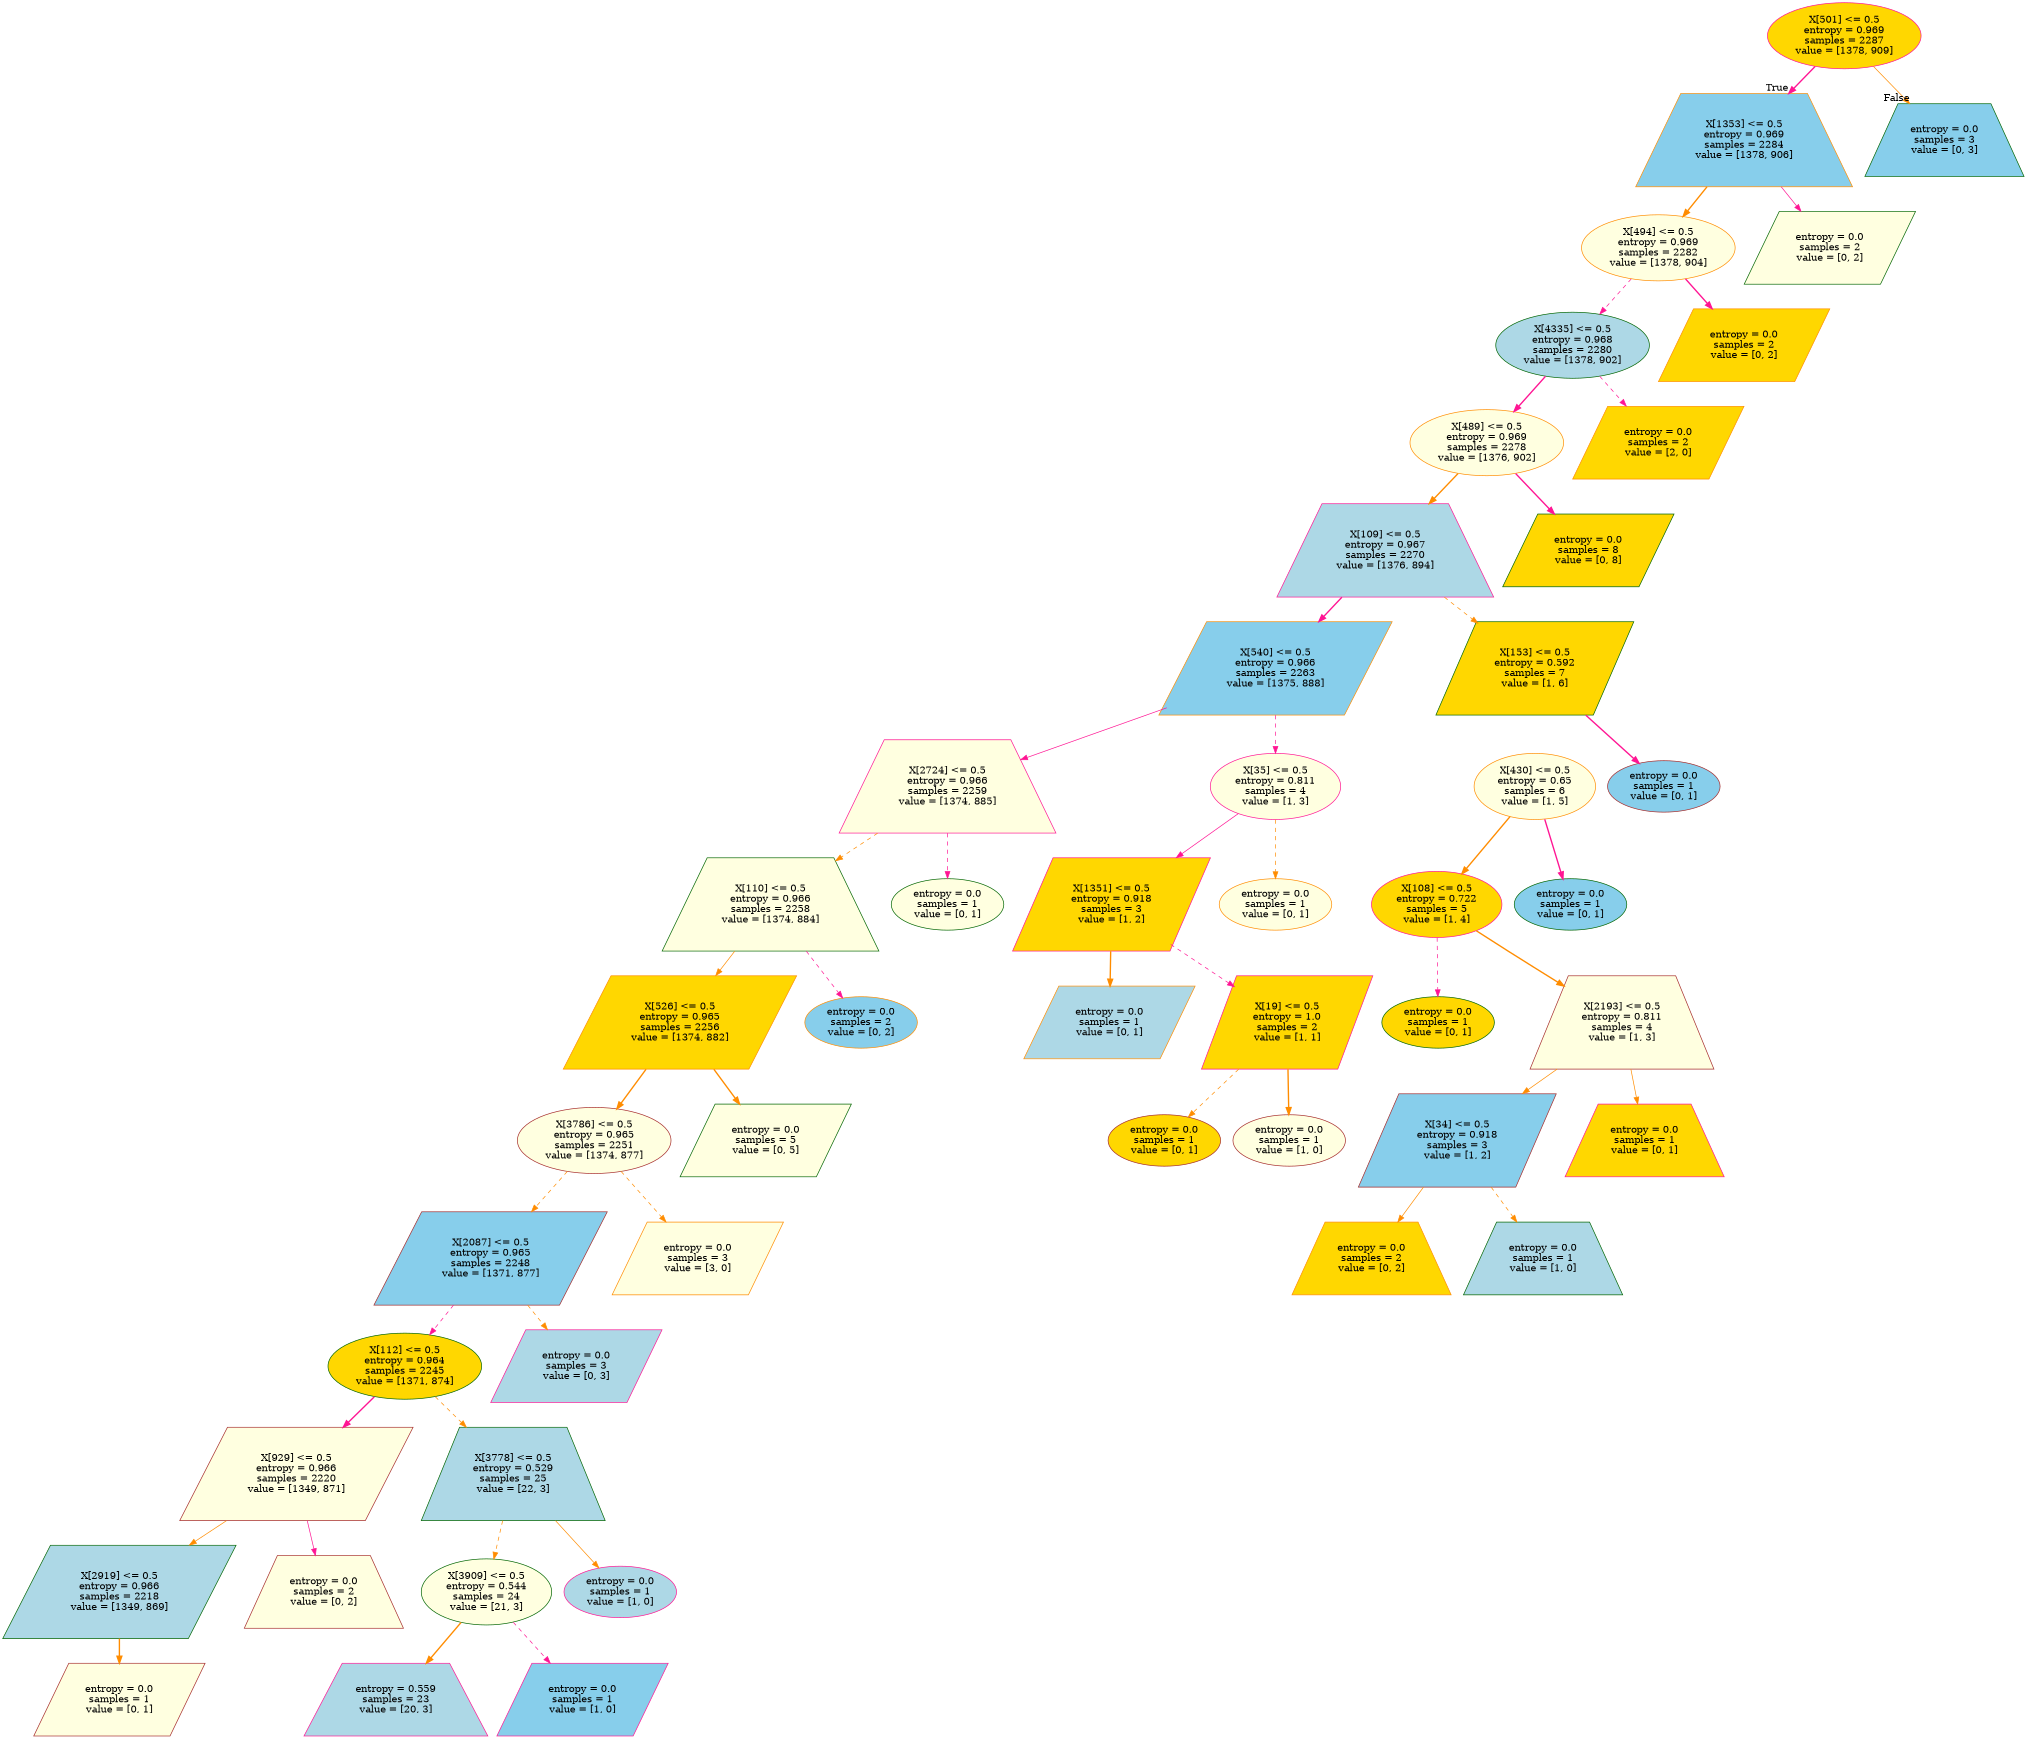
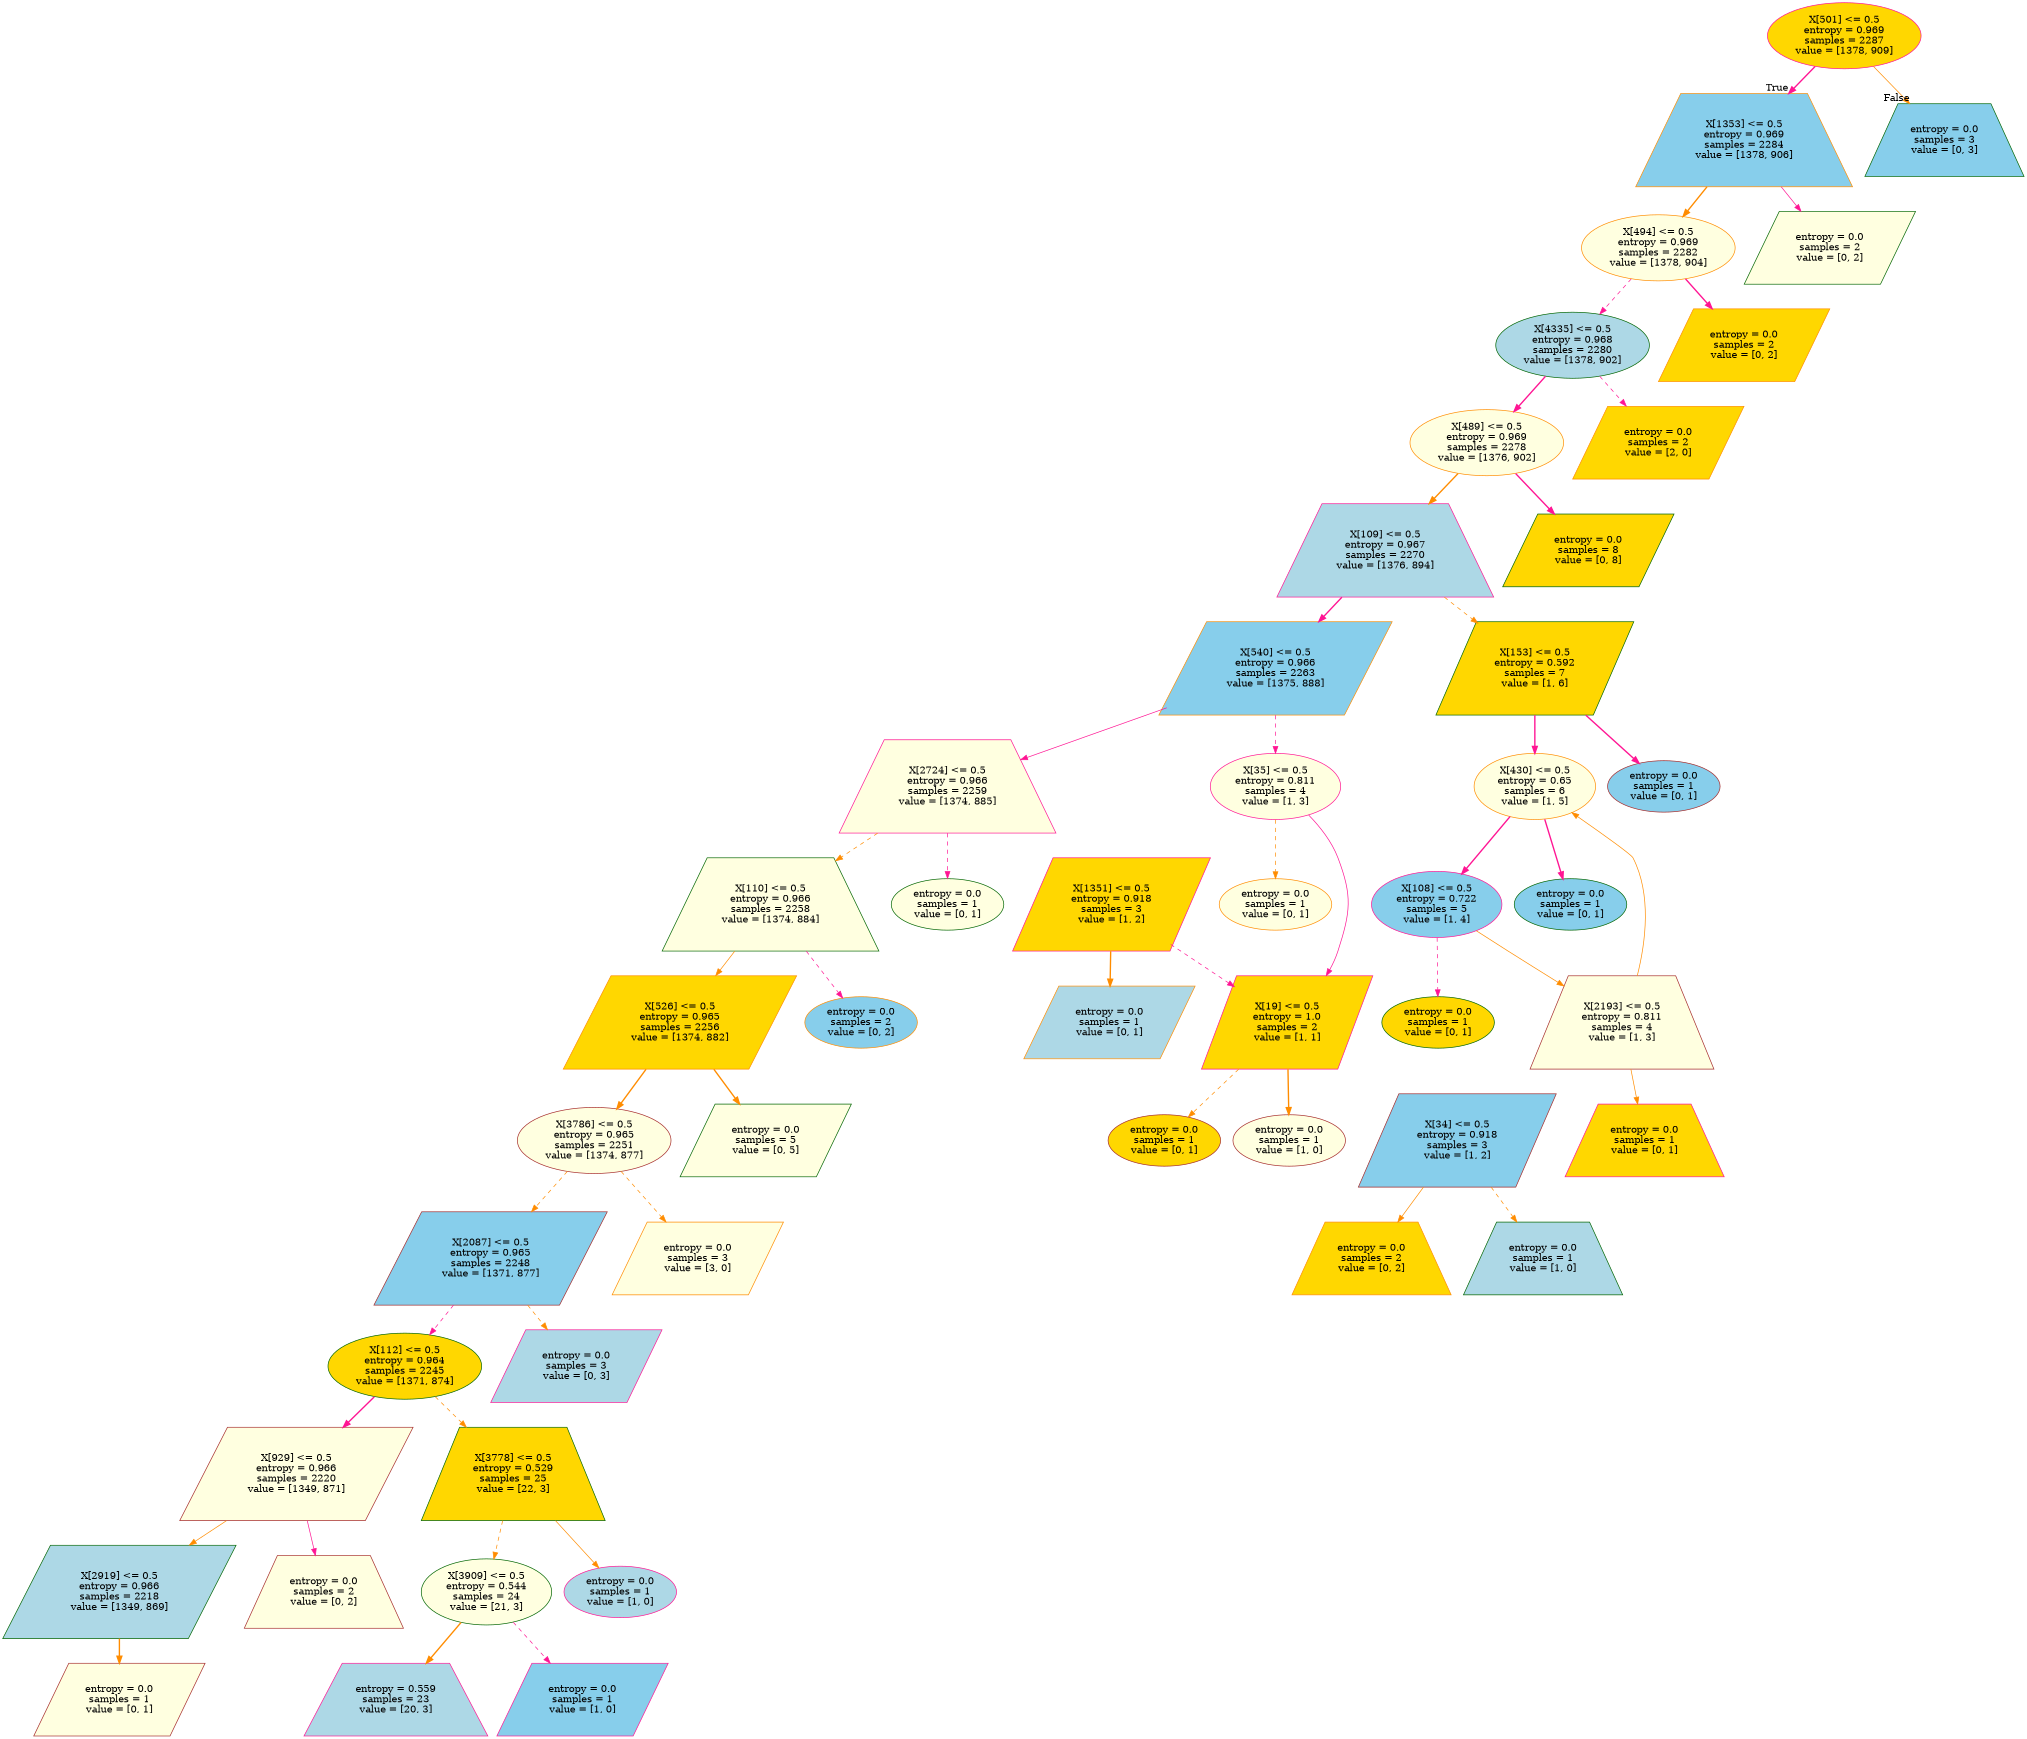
  digraph {
    node [color=darkgreen fillcolor=lightyellow shape=ellipse style=filled]
    edge [color=darkorange style=dashed]
    n1 [color=deeppink fillcolor=gold label="X[501] <= 0.5\nentropy = 0.969\nsamples = 2287\nvalue = [1378, 909]"]
    n2 [color=darkorange fillcolor=skyblue label="X[1353] <= 0.5\nentropy = 0.969\nsamples = 2284\nvalue = [1378, 906]" shape=trapezium]
    n3 [fillcolor=skyblue label="entropy = 0.0\nsamples = 3\nvalue = [0, 3]" shape=trapezium]
    n4 [color=darkorange label="X[494] <= 0.5\nentropy = 0.969\nsamples = 2282\nvalue = [1378, 904]"]
    n5 [label="entropy = 0.0\nsamples = 2\nvalue = [0, 2]" shape=parallelogram]
    n6 [fillcolor=lightblue label="X[4335] <= 0.5\nentropy = 0.968\nsamples = 2280\nvalue = [1378, 902]"]
    n7 [color=darkorange fillcolor=gold label="entropy = 0.0\nsamples = 2\nvalue = [0, 2]" shape=parallelogram]
    n8 [color=darkorange label="X[489] <= 0.5\nentropy = 0.969\nsamples = 2278\nvalue = [1376, 902]"]
    n9 [color=darkorange fillcolor=gold label="entropy = 0.0\nsamples = 2\nvalue = [2, 0]" shape=parallelogram]
    n10 [color=deeppink fillcolor=lightblue label="X[109] <= 0.5\nentropy = 0.967\nsamples = 2270\nvalue = [1376, 894]" shape=trapezium]
    n11 [fillcolor=gold label="entropy = 0.0\nsamples = 8\nvalue = [0, 8]" shape=parallelogram]
    n12 [color=darkorange fillcolor=skyblue label="X[540] <= 0.5\nentropy = 0.966\nsamples = 2263\nvalue = [1375, 888]" shape=parallelogram]
    n13 [fillcolor=gold label="X[153] <= 0.5\nentropy = 0.592\nsamples = 7\nvalue = [1, 6]" shape=parallelogram]
    n14 [color=deeppink label="X[2724] <= 0.5\nentropy = 0.966\nsamples = 2259\nvalue = [1374, 885]" shape=trapezium]
    n15 [color=deeppink label="X[35] <= 0.5\nentropy = 0.811\nsamples = 4\nvalue = [1, 3]"]
    n16 [color=darkorange label="X[430] <= 0.5\nentropy = 0.65\nsamples = 6\nvalue = [1, 5]"]
    n17 [color=brown fillcolor=skyblue label="entropy = 0.0\nsamples = 1\nvalue = [0, 1]"]
    n18 [label="X[110] <= 0.5\nentropy = 0.966\nsamples = 2258\nvalue = [1374, 884]" shape=trapezium]
    n19 [label="entropy = 0.0\nsamples = 1\nvalue = [0, 1]"]
    n20 [color=deeppink fillcolor=gold label="X[1351] <= 0.5\nentropy = 0.918\nsamples = 3\nvalue = [1, 2]" shape=parallelogram]
    n21 [color=darkorange label="entropy = 0.0\nsamples = 1\nvalue = [0, 1]"]
    n22 [color=darkorange fillcolor=gold label="X[526] <= 0.5\nentropy = 0.965\nsamples = 2256\nvalue = [1374, 882]" shape=parallelogram]
    n23 [color=darkorange fillcolor=skyblue label="entropy = 0.0\nsamples = 2\nvalue = [0, 2]"]
    n24 [color=brown label="X[3786] <= 0.5\nentropy = 0.965\nsamples = 2251\nvalue = [1374, 877]"]
    n25 [label="entropy = 0.0\nsamples = 5\nvalue = [0, 5]" shape=parallelogram]
    n26 [color=brown fillcolor=skyblue label="X[2087] <= 0.5\nentropy = 0.965\nsamples = 2248\nvalue = [1371, 877]" shape=parallelogram]
    n27 [color=darkorange label="entropy = 0.0\nsamples = 3\nvalue = [3, 0]" shape=parallelogram]
    n28 [fillcolor=gold label="X[112] <= 0.5\nentropy = 0.964\nsamples = 2245\nvalue = [1371, 874]"]
    n29 [color=deeppink fillcolor=lightblue label="entropy = 0.0\nsamples = 3\nvalue = [0, 3]" shape=parallelogram]
    n30 [color=brown label="X[929] <= 0.5\nentropy = 0.966\nsamples = 2220\nvalue = [1349, 871]" shape=parallelogram]
-   n31 [fillcolor=lightblue label="X[3778] <= 0.5\nentropy = 0.529\nsamples = 25\nvalue = [22, 3]" shape=trapezium]
+   n31 [fillcolor=gold label="X[3778] <= 0.5\nentropy = 0.529\nsamples = 25\nvalue = [22, 3]" shape=trapezium]
    n32 [fillcolor=lightblue label="X[2919] <= 0.5\nentropy = 0.966\nsamples = 2218\nvalue = [1349, 869]" shape=parallelogram]
    n33 [color=brown label="entropy = 0.0\nsamples = 2\nvalue = [0, 2]" shape=trapezium]
    n34 [label="X[3909] <= 0.5\nentropy = 0.544\nsamples = 24\nvalue = [21, 3]"]
    n35 [color=deeppink fillcolor=lightblue label="entropy = 0.0\nsamples = 1\nvalue = [1, 0]"]
    n36 [color=brown label="entropy = 0.0\nsamples = 1\nvalue = [0, 1]" shape=parallelogram]
    n37 [color=deeppink fillcolor=lightblue label="entropy = 0.559\nsamples = 23\nvalue = [20, 3]" shape=trapezium]
    n38 [color=deeppink fillcolor=skyblue label="entropy = 0.0\nsamples = 1\nvalue = [1, 0]" shape=parallelogram]
    n39 [color=deeppink fillcolor=gold label="X[19] <= 0.5\nentropy = 1.0\nsamples = 2\nvalue = [1, 1]" shape=parallelogram]
    n40 [color=darkorange fillcolor=lightblue label="entropy = 0.0\nsamples = 1\nvalue = [0, 1]" shape=parallelogram]
    n41 [color=brown fillcolor=gold label="entropy = 0.0\nsamples = 1\nvalue = [0, 1]"]
    n42 [color=brown label="entropy = 0.0\nsamples = 1\nvalue = [1, 0]"]
-   n43 [color=deeppink fillcolor=gold label="X[108] <= 0.5\nentropy = 0.722\nsamples = 5\nvalue = [1, 4]"]
+   n43 [color=deeppink fillcolor=skyblue label="X[108] <= 0.5\nentropy = 0.722\nsamples = 5\nvalue = [1, 4]"]
    n44 [fillcolor=skyblue label="entropy = 0.0\nsamples = 1\nvalue = [0, 1]"]
    n45 [color=brown label="X[2193] <= 0.5\nentropy = 0.811\nsamples = 4\nvalue = [1, 3]" shape=trapezium]
    n46 [fillcolor=gold label="entropy = 0.0\nsamples = 1\nvalue = [0, 1]"]
    n47 [color=brown fillcolor=skyblue label="X[34] <= 0.5\nentropy = 0.918\nsamples = 3\nvalue = [1, 2]" shape=parallelogram]
    n48 [color=deeppink fillcolor=gold label="entropy = 0.0\nsamples = 1\nvalue = [0, 1]" shape=trapezium]
    n49 [color=darkorange fillcolor=gold label="entropy = 0.0\nsamples = 2\nvalue = [0, 2]" shape=trapezium]
    n50 [fillcolor=lightblue label="entropy = 0.0\nsamples = 1\nvalue = [1, 0]" shape=trapezium]
    n1 -> n2 [color=deeppink headlabel=True labelangle=45 labeldistance=2.5 style=bold]
    n1 -> n3 [headlabel=False labelangle=-45 labeldistance=2.5 style=solid]
    n2 -> n4 [style=bold]
    n2 -> n5 [color=deeppink style=solid]
    n4 -> n6 [color=deeppink]
    n4 -> n7 [color=deeppink style=bold]
    n6 -> n8 [color=deeppink style=bold]
    n6 -> n9 [color=deeppink]
    n8 -> n10 [style=bold]
    n8 -> n11 [color=deeppink style=bold]
    n10 -> n12 [color=deeppink style=bold]
    n10 -> n13
    n12 -> n14 [color=deeppink style=solid]
    n12 -> n15 [color=deeppink]
+   n13 -> n16 [color=deeppink style=bold]
    n13 -> n17 [color=deeppink style=bold]
    n14 -> n18
    n14 -> n19 [color=deeppink]
-   n15 -> n20 [color=deeppink style=solid]
+   n15 -> n39 [color=deeppink style=solid]
    n15 -> n21
-   n16 -> n43 [style=bold]
+   n16 -> n43 [color=deeppink style=bold]
    n16 -> n44 [color=deeppink style=bold]
    n18 -> n22 [style=solid]
    n18 -> n23 [color=deeppink]
    n20 -> n39 [color=deeppink]
    n20 -> n40 [style=bold]
    n22 -> n24 [style=bold]
    n22 -> n25 [style=bold]
    n24 -> n26
    n24 -> n27
    n26 -> n28 [color=deeppink]
    n26 -> n29
    n28 -> n30 [color=deeppink style=bold]
    n28 -> n31
    n30 -> n32 [style=solid]
    n30 -> n33 [color=deeppink style=solid]
    n31 -> n34
    n31 -> n35 [style=solid]
    n32 -> n36 [style=bold]
    n34 -> n37 [style=bold]
    n34 -> n38 [color=deeppink]
    n39 -> n41
    n39 -> n42 [style=bold]
-   n43 -> n45 [style=bold]
+   n43 -> n45 [style=solid]
    n43 -> n46 [color=deeppink]
-   n45 -> n47 [style=solid]
+   n45 -> n16 [style=solid]
    n45 -> n48 [style=solid]
    n47 -> n49 [style=solid]
    n47 -> n50
  }
